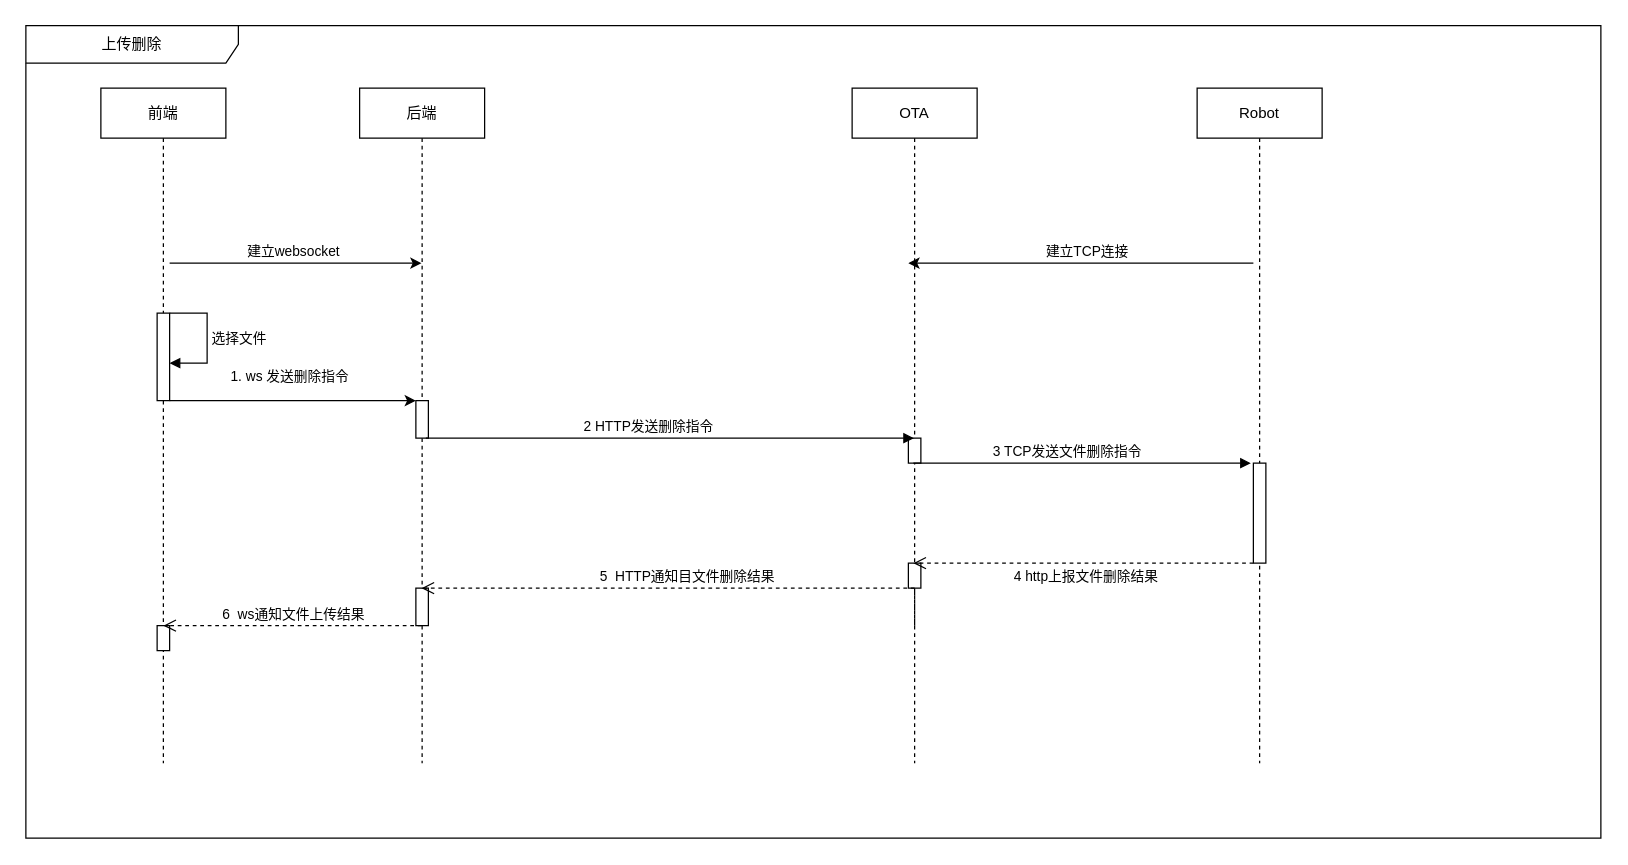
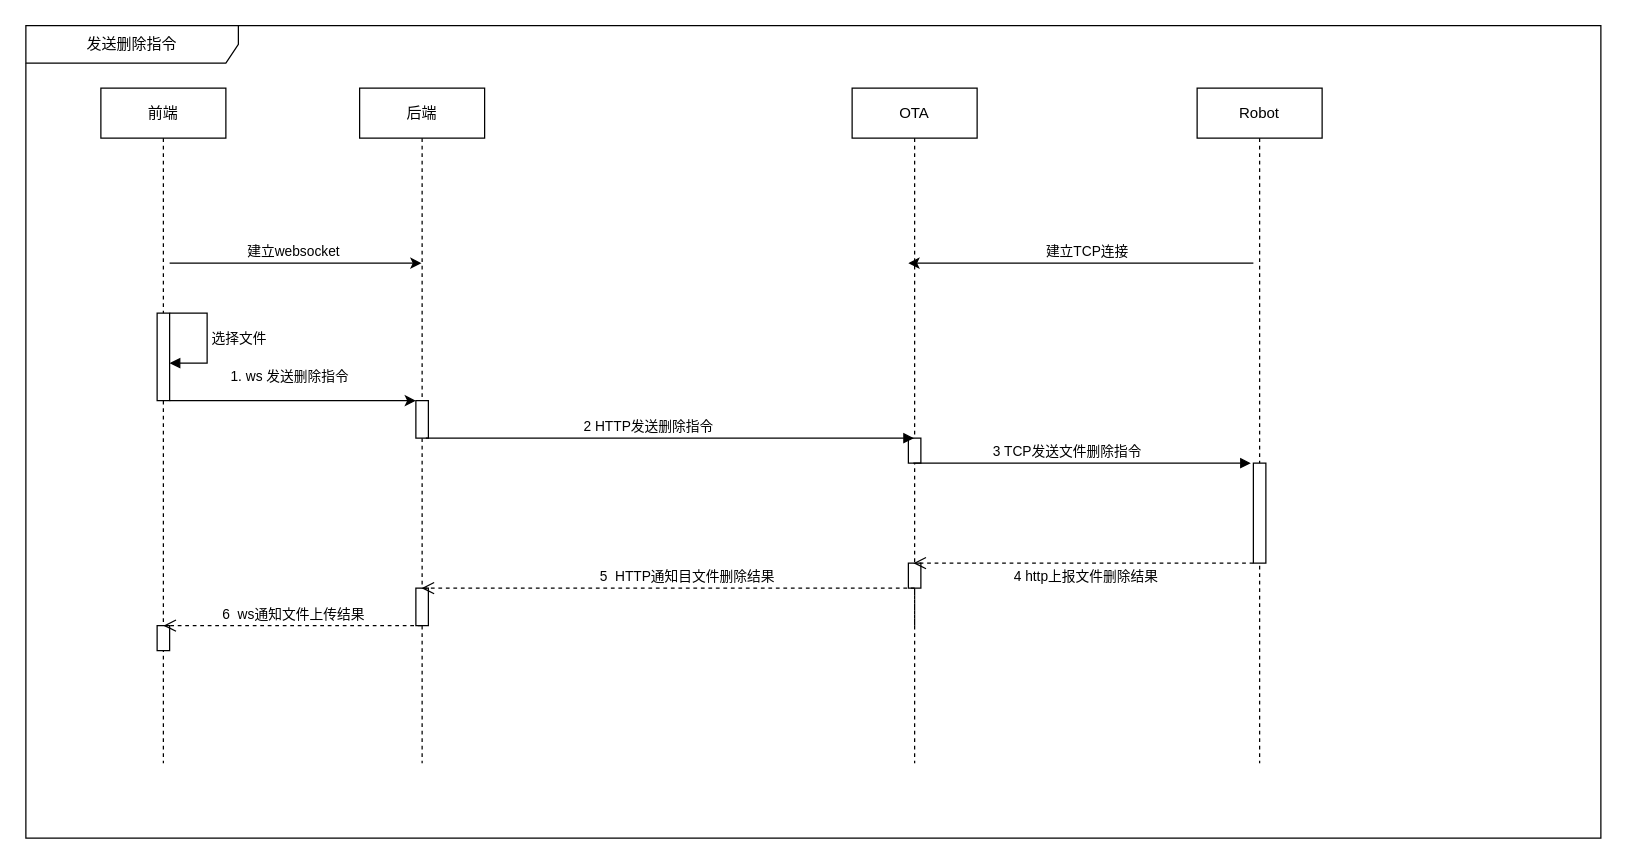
  <mxCell id="0" />
  <mxCell id="1" parent="0" />
  <mxCell id="2" value="Robot" style="shape=umlLifeline;perimeter=lifelinePerimeter;whiteSpace=wrap;html=1;container=1;dropTarget=0;collapsible=0;recursiveResize=0;outlineConnect=0;portConstraint=eastwest;newEdgeStyle={&quot;edgeStyle&quot;:&quot;elbowEdgeStyle&quot;,&quot;elbow&quot;:&quot;vertical&quot;,&quot;curved&quot;:0,&quot;rounded&quot;:0};" parent="1" vertex="1"><mxGeometry x="957" y="70" width="100" height="540" as="geometry" /></mxCell>
- <mxCell id="3" value="上传删除" style="shape=umlFrame;whiteSpace=wrap;html=1;pointerEvents=0;width=170;height=30;" parent="1" vertex="1"><mxGeometry x="20" y="20" width="1260" height="650" as="geometry" /></mxCell>
+ <mxCell id="3" value="发送删除指令" style="shape=umlFrame;whiteSpace=wrap;html=1;pointerEvents=0;width=170;height=30;" parent="1" vertex="1"><mxGeometry x="20" y="20" width="1260" height="650" as="geometry" /></mxCell>
  <mxCell id="4" value="OTA" style="shape=umlLifeline;perimeter=lifelinePerimeter;whiteSpace=wrap;html=1;container=1;dropTarget=0;collapsible=0;recursiveResize=0;outlineConnect=0;portConstraint=eastwest;newEdgeStyle={&quot;edgeStyle&quot;:&quot;elbowEdgeStyle&quot;,&quot;elbow&quot;:&quot;vertical&quot;,&quot;curved&quot;:0,&quot;rounded&quot;:0};" parent="1" vertex="1"><mxGeometry x="681" y="70" width="100" height="540" as="geometry" /></mxCell>
  <mxCell id="5" value="" style="html=1;points=[];perimeter=orthogonalPerimeter;outlineConnect=0;targetShapes=umlLifeline;portConstraint=eastwest;newEdgeStyle={&quot;edgeStyle&quot;:&quot;elbowEdgeStyle&quot;,&quot;elbow&quot;:&quot;vertical&quot;,&quot;curved&quot;:0,&quot;rounded&quot;:0};" parent="4" vertex="1"><mxGeometry x="45" y="280" width="10" height="20" as="geometry" /></mxCell>
  <mxCell id="6" value="" style="html=1;points=[];perimeter=orthogonalPerimeter;outlineConnect=0;targetShapes=umlLifeline;portConstraint=eastwest;newEdgeStyle={&quot;edgeStyle&quot;:&quot;elbowEdgeStyle&quot;,&quot;elbow&quot;:&quot;vertical&quot;,&quot;curved&quot;:0,&quot;rounded&quot;:0};" parent="4" vertex="1"><mxGeometry x="45" y="380" width="10" height="20" as="geometry" /></mxCell>
  <mxCell id="7" value="后端" style="shape=umlLifeline;perimeter=lifelinePerimeter;whiteSpace=wrap;html=1;container=1;dropTarget=0;collapsible=0;recursiveResize=0;outlineConnect=0;portConstraint=eastwest;newEdgeStyle={&quot;edgeStyle&quot;:&quot;elbowEdgeStyle&quot;,&quot;elbow&quot;:&quot;vertical&quot;,&quot;curved&quot;:0,&quot;rounded&quot;:0};" parent="1" vertex="1"><mxGeometry x="287" y="70" width="100" height="540" as="geometry" /></mxCell>
  <mxCell id="8" value="" style="html=1;points=[];perimeter=orthogonalPerimeter;outlineConnect=0;targetShapes=umlLifeline;portConstraint=eastwest;newEdgeStyle={&quot;edgeStyle&quot;:&quot;elbowEdgeStyle&quot;,&quot;elbow&quot;:&quot;vertical&quot;,&quot;curved&quot;:0,&quot;rounded&quot;:0};" parent="7" vertex="1"><mxGeometry x="45" y="400" width="10" height="30" as="geometry" /></mxCell>
  <mxCell id="9" value="" style="html=1;points=[];perimeter=orthogonalPerimeter;outlineConnect=0;targetShapes=umlLifeline;portConstraint=eastwest;newEdgeStyle={&quot;edgeStyle&quot;:&quot;elbowEdgeStyle&quot;,&quot;elbow&quot;:&quot;vertical&quot;,&quot;curved&quot;:0,&quot;rounded&quot;:0};" parent="7" vertex="1"><mxGeometry x="45" y="250" width="10" height="30" as="geometry" /></mxCell>
  <mxCell id="10" value="" style="html=1;points=[];perimeter=orthogonalPerimeter;outlineConnect=0;targetShapes=umlLifeline;portConstraint=eastwest;newEdgeStyle={&quot;edgeStyle&quot;:&quot;elbowEdgeStyle&quot;,&quot;elbow&quot;:&quot;vertical&quot;,&quot;curved&quot;:0,&quot;rounded&quot;:0};" parent="1" vertex="1"><mxGeometry x="1002" y="370" width="10" height="80" as="geometry" /></mxCell>
  <mxCell id="11" value="2 HTTP发送删除指令" style="html=1;verticalAlign=bottom;endArrow=block;edgeStyle=elbowEdgeStyle;elbow=vertical;curved=0;rounded=0;startArrow=none;" parent="1" target="4" edge="1"><mxGeometry x="-0.09" relative="1" as="geometry"><mxPoint x="340" y="350" as="sourcePoint" /><Array as="points"><mxPoint x="571" y="350" /><mxPoint x="541" y="340" /><mxPoint x="411" y="360" /><mxPoint x="371" y="360" /><mxPoint x="411" y="330" /><mxPoint x="581" y="320" /></Array><mxPoint as="offset" /><mxPoint x="606" y="350" as="targetPoint" /></mxGeometry></mxCell>
  <mxCell id="12" value="4 http上报文件删除结果" style="html=1;verticalAlign=bottom;endArrow=open;dashed=1;endSize=8;edgeStyle=elbowEdgeStyle;elbow=vertical;curved=0;rounded=0;startArrow=none;" parent="1" edge="1"><mxGeometry x="-0.017" y="20" relative="1" as="geometry"><mxPoint x="730" y="450" as="targetPoint" /><Array as="points"><mxPoint x="847" y="450" /><mxPoint x="902" y="580" /><mxPoint x="862" y="550" /><mxPoint x="882" y="560" /><mxPoint x="912" y="520" /></Array><mxPoint as="offset" /><mxPoint x="1002" y="450" as="sourcePoint" /></mxGeometry></mxCell>
  <mxCell id="13" value="5&amp;nbsp; HTTP通知目文件删除结果" style="html=1;verticalAlign=bottom;endArrow=open;dashed=1;endSize=8;edgeStyle=elbowEdgeStyle;elbow=vertical;curved=0;rounded=0;" parent="1" edge="1"><mxGeometry relative="1" as="geometry"><mxPoint x="731" y="500" as="sourcePoint" /><mxPoint x="336.5" y="470" as="targetPoint" /><Array as="points"><mxPoint x="590" y="470" /><mxPoint x="565" y="530" /><mxPoint x="645" y="560" /><mxPoint x="555" y="550" /><mxPoint x="435" y="540" /><mxPoint x="375" y="580" /><mxPoint x="575" y="540" /></Array></mxGeometry></mxCell>
  <mxCell id="14" value="前端" style="shape=umlLifeline;perimeter=lifelinePerimeter;whiteSpace=wrap;html=1;container=1;dropTarget=0;collapsible=0;recursiveResize=0;outlineConnect=0;portConstraint=eastwest;newEdgeStyle={&quot;edgeStyle&quot;:&quot;elbowEdgeStyle&quot;,&quot;elbow&quot;:&quot;vertical&quot;,&quot;curved&quot;:0,&quot;rounded&quot;:0};" parent="1" vertex="1"><mxGeometry x="80" y="70" width="100" height="540" as="geometry" /></mxCell>
  <mxCell id="15" value="" style="html=1;points=[];perimeter=orthogonalPerimeter;outlineConnect=0;targetShapes=umlLifeline;portConstraint=eastwest;newEdgeStyle={&quot;edgeStyle&quot;:&quot;elbowEdgeStyle&quot;,&quot;elbow&quot;:&quot;vertical&quot;,&quot;curved&quot;:0,&quot;rounded&quot;:0};" parent="14" vertex="1"><mxGeometry x="45" y="180" width="10" height="70" as="geometry" /></mxCell>
  <mxCell id="16" value="选择文件" style="html=1;align=left;spacingLeft=2;endArrow=block;rounded=0;edgeStyle=orthogonalEdgeStyle;curved=0;rounded=0;" parent="14" source="15" target="15" edge="1"><mxGeometry relative="1" as="geometry"><mxPoint x="50" y="110" as="sourcePoint" /><Array as="points"><mxPoint x="85" y="180" /><mxPoint x="85" y="220" /></Array><mxPoint as="offset" /></mxGeometry></mxCell>
  <mxCell id="17" value="" style="html=1;points=[];perimeter=orthogonalPerimeter;outlineConnect=0;targetShapes=umlLifeline;portConstraint=eastwest;newEdgeStyle={&quot;edgeStyle&quot;:&quot;elbowEdgeStyle&quot;,&quot;elbow&quot;:&quot;vertical&quot;,&quot;curved&quot;:0,&quot;rounded&quot;:0};" parent="14" vertex="1"><mxGeometry x="45" y="430" width="10" height="20" as="geometry" /></mxCell>
  <mxCell id="18" value="" style="endArrow=classic;html=1;rounded=0;" parent="1" edge="1"><mxGeometry width="50" height="50" relative="1" as="geometry"><mxPoint x="135" y="210" as="sourcePoint" /><mxPoint x="336.5" y="210" as="targetPoint" /></mxGeometry></mxCell>
  <mxCell id="19" value="建立websocket" style="edgeLabel;html=1;align=center;verticalAlign=middle;resizable=0;points=[];" parent="18" vertex="1" connectable="0"><mxGeometry x="-0.031" relative="1" as="geometry"><mxPoint y="-10" as="offset" /></mxGeometry></mxCell>
  <mxCell id="20" value="" style="endArrow=classic;html=1;rounded=0;" parent="1" edge="1"><mxGeometry width="50" height="50" relative="1" as="geometry"><mxPoint x="1002" y="210" as="sourcePoint" /><mxPoint x="726" y="210" as="targetPoint" /><Array as="points"><mxPoint x="885.5" y="210" /></Array></mxGeometry></mxCell>
  <mxCell id="21" value="建立TCP连接" style="edgeLabel;html=1;align=center;verticalAlign=middle;resizable=0;points=[];" parent="20" vertex="1" connectable="0"><mxGeometry x="-0.031" relative="1" as="geometry"><mxPoint y="-10" as="offset" /></mxGeometry></mxCell>
  <mxCell id="22" value="6&amp;nbsp; ws通知文件上传结果" style="html=1;verticalAlign=bottom;endArrow=open;dashed=1;endSize=8;edgeStyle=elbowEdgeStyle;elbow=vertical;curved=0;rounded=0;" parent="1" edge="1"><mxGeometry relative="1" as="geometry"><mxPoint x="336.5" y="500" as="sourcePoint" /><mxPoint x="130" y="500" as="targetPoint" /><Array as="points"><mxPoint x="263" y="500" /><mxPoint x="238" y="580" /><mxPoint x="318" y="610" /><mxPoint x="228" y="600" /><mxPoint x="108" y="590" /><mxPoint x="48" y="630" /><mxPoint x="248" y="590" /></Array></mxGeometry></mxCell>
  <mxCell id="23" value="" style="endArrow=classic;html=1;rounded=0;" parent="1" edge="1"><mxGeometry width="50" height="50" relative="1" as="geometry"><mxPoint x="135" y="320" as="sourcePoint" /><mxPoint x="332" y="320" as="targetPoint" /><Array as="points"><mxPoint x="240" y="320" /></Array></mxGeometry></mxCell>
  <mxCell id="24" value="1. ws 发送删除指令" style="edgeLabel;html=1;align=center;verticalAlign=middle;resizable=0;points=[];" parent="23" vertex="1" connectable="0"><mxGeometry x="-0.031" relative="1" as="geometry"><mxPoint y="-20" as="offset" /></mxGeometry></mxCell>
  <mxCell id="25" value="3 TCP发送文件删除指令" style="html=1;verticalAlign=bottom;endArrow=block;edgeStyle=elbowEdgeStyle;elbow=vertical;curved=0;rounded=0;startArrow=none;" parent="1" edge="1"><mxGeometry x="-0.09" relative="1" as="geometry"><mxPoint x="730" y="370" as="sourcePoint" /><Array as="points"><mxPoint x="961" y="370" /><mxPoint x="931" y="360" /><mxPoint x="801" y="380" /><mxPoint x="761" y="380" /><mxPoint x="801" y="350" /><mxPoint x="971" y="340" /></Array><mxPoint as="offset" /><mxPoint x="1000" y="370" as="targetPoint" /></mxGeometry></mxCell>
